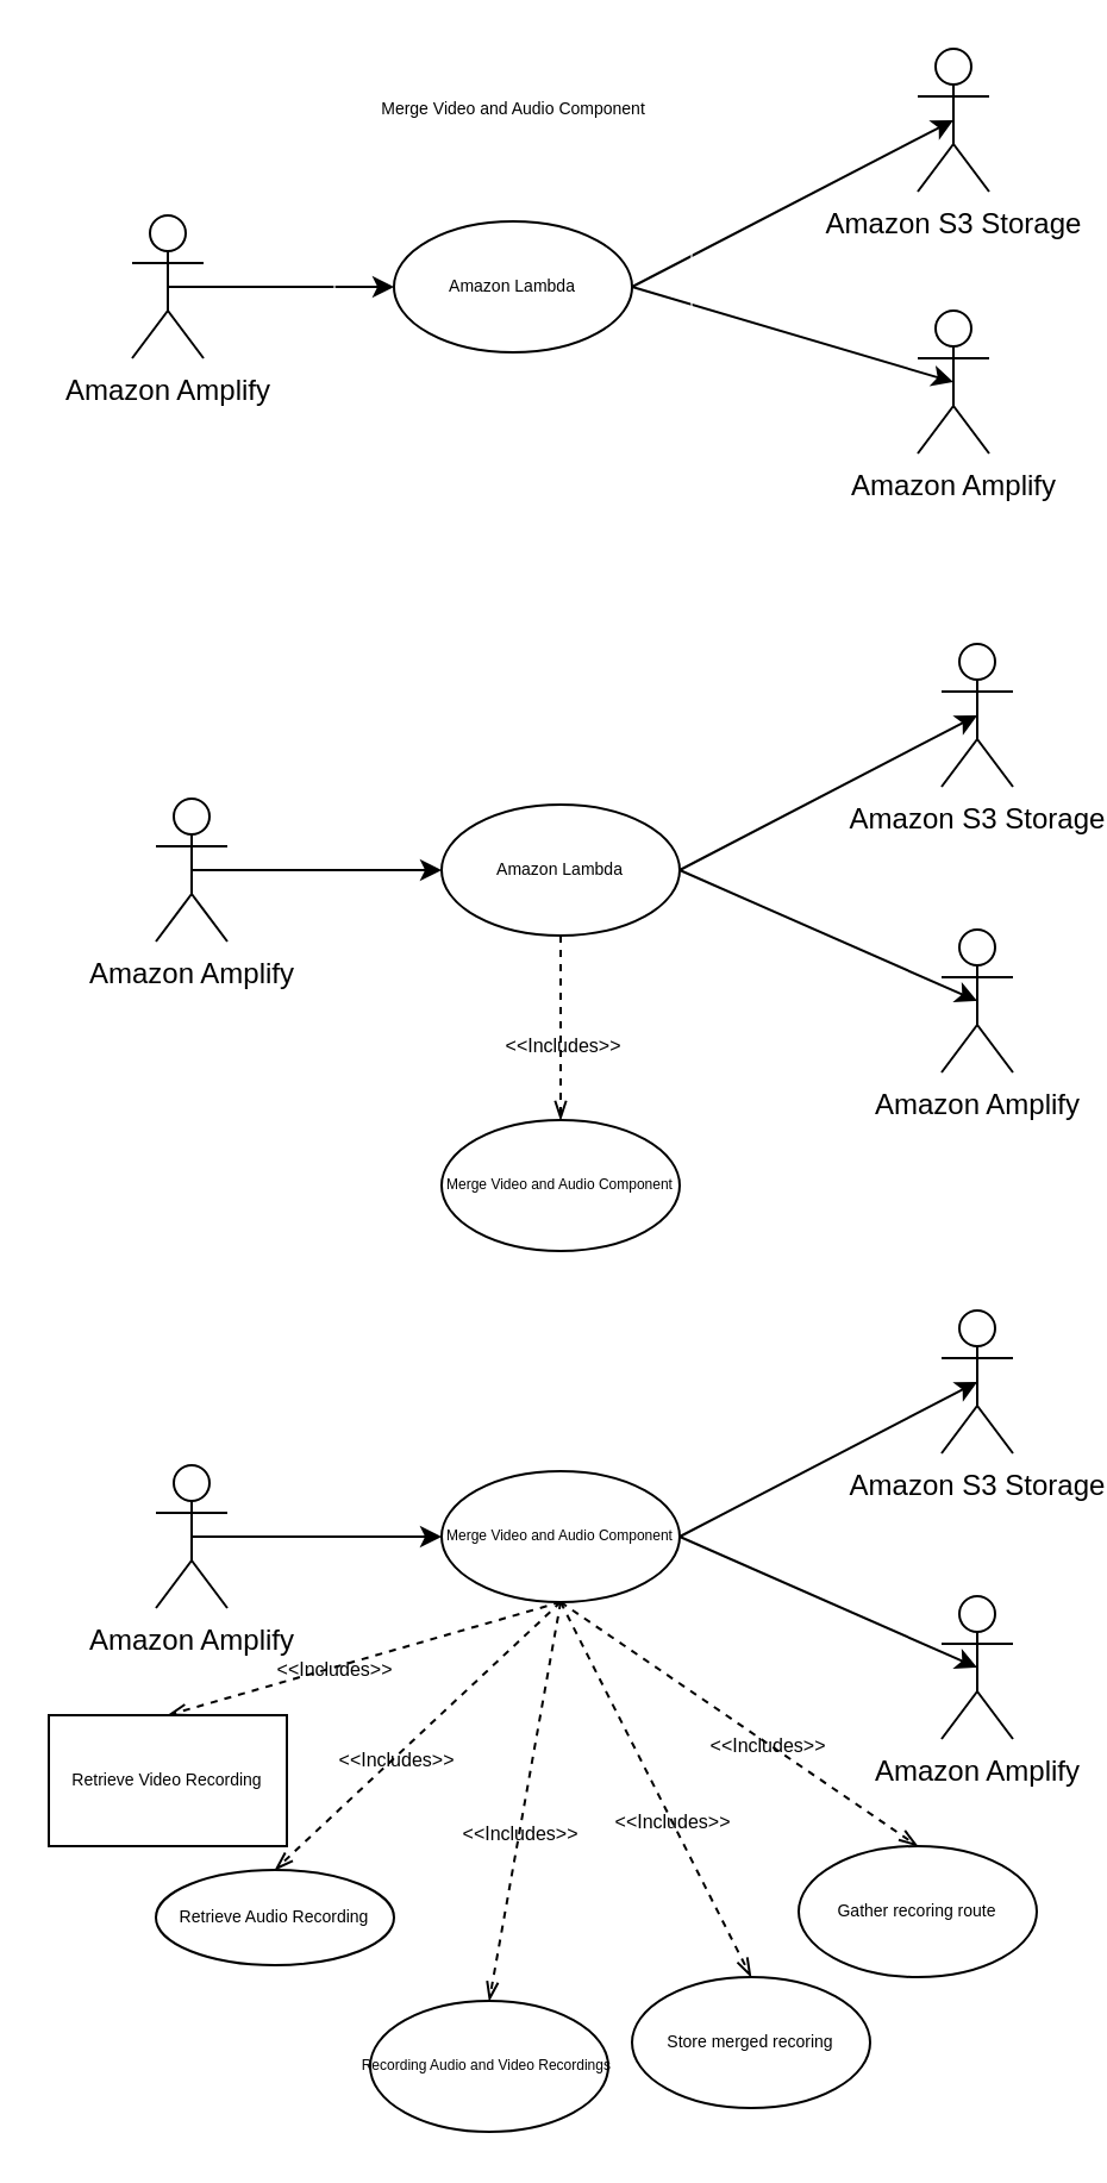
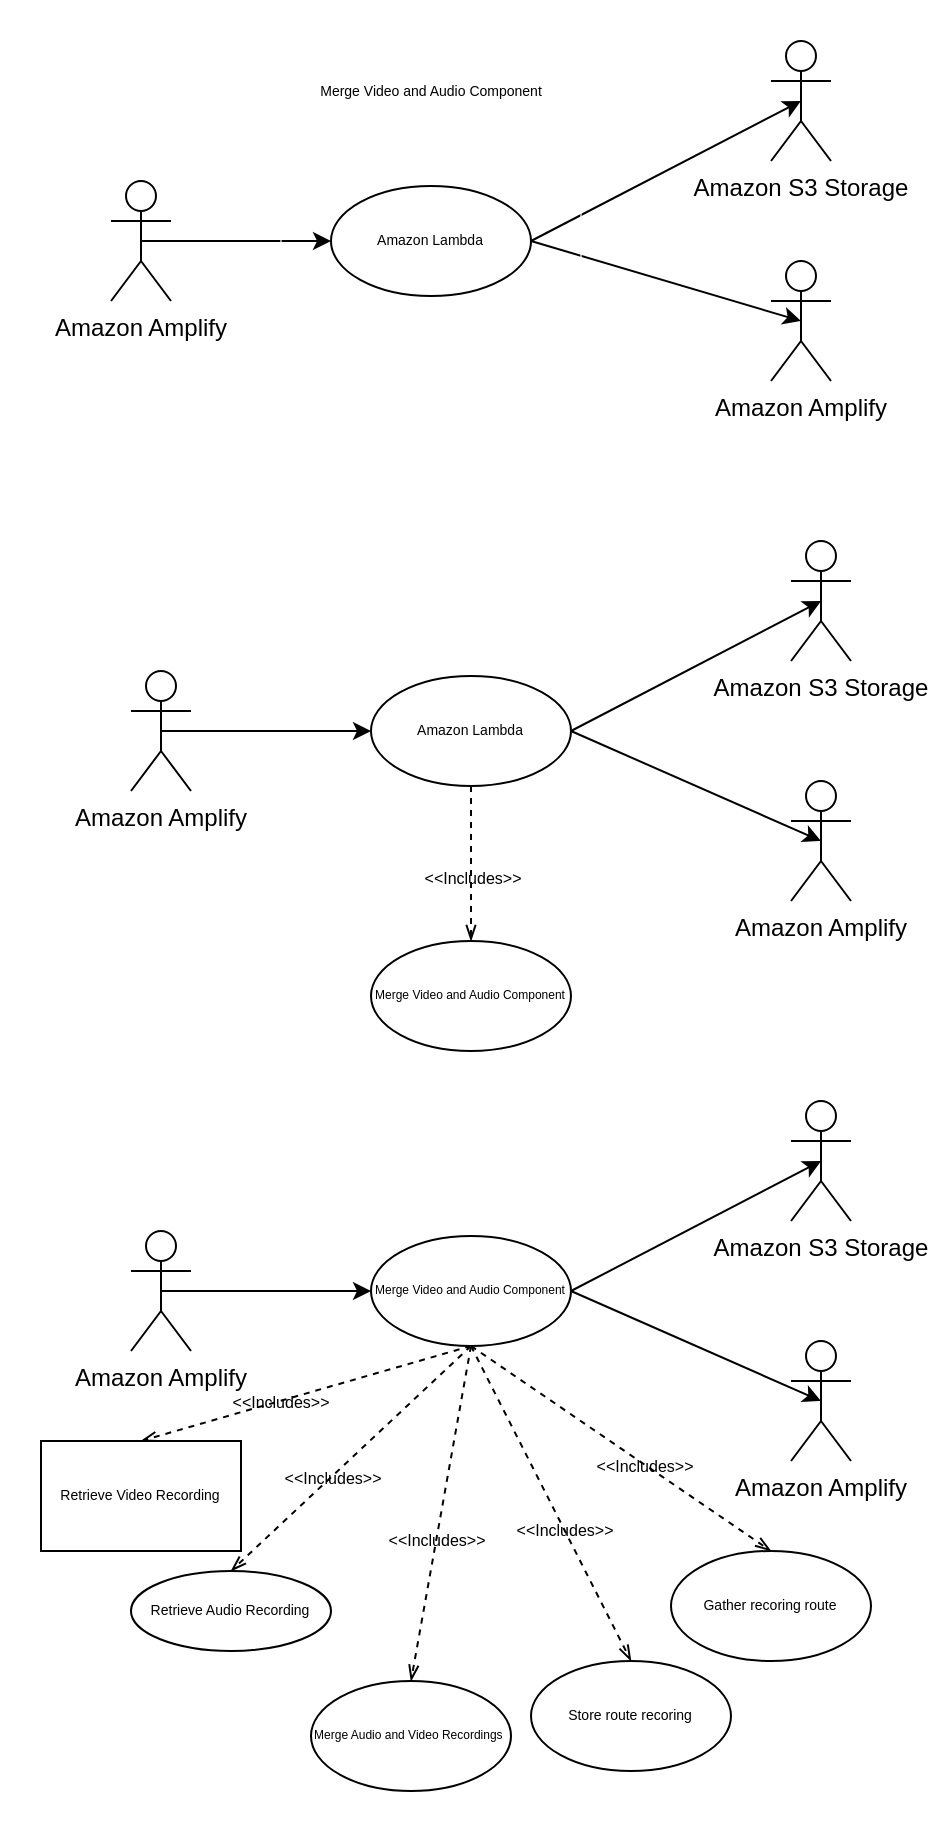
  <mxCell id="0" />
  <mxCell id="1" parent="0" />
  <mxCell id="2" style="edgeStyle=none;html=1;exitX=0.5;exitY=0.5;exitDx=0;exitDy=0;exitPerimeter=0;entryX=0;entryY=0.5;entryDx=0;entryDy=0;fontSize=7;" edge="1" parent="1" source="3" target="6"><mxGeometry relative="1" as="geometry" /></mxCell>
  <mxCell id="3" value="Amazon Amplify" style="shape=umlActor;verticalLabelPosition=bottom;verticalAlign=top;html=1;fillColor=none;" vertex="1" parent="1"><mxGeometry x="65" y="335" width="30" height="60" as="geometry" /></mxCell>
  <mxCell id="4" style="edgeStyle=none;html=1;exitX=1;exitY=0.5;exitDx=0;exitDy=0;entryX=0.5;entryY=0.5;entryDx=0;entryDy=0;entryPerimeter=0;fontSize=7;" edge="1" parent="1" source="6" target="8"><mxGeometry relative="1" as="geometry" /></mxCell>
  <mxCell id="5" style="edgeStyle=none;html=1;exitX=1;exitY=0.5;exitDx=0;exitDy=0;entryX=0.5;entryY=0.5;entryDx=0;entryDy=0;entryPerimeter=0;fontSize=7;" edge="1" parent="1" source="6" target="7"><mxGeometry relative="1" as="geometry" /></mxCell>
  <mxCell id="6" value="Amazon Lambda" style="ellipse;fontSize=7;fillColor=none;" vertex="1" parent="1"><mxGeometry x="185" y="337.5" width="100" height="55" as="geometry" /></mxCell>
  <mxCell id="7" value="Amazon S3 Storage&lt;br&gt;" style="shape=umlActor;verticalLabelPosition=bottom;verticalAlign=top;html=1;fillColor=none;" vertex="1" parent="1"><mxGeometry x="395" y="270" width="30" height="60" as="geometry" /></mxCell>
  <mxCell id="8" value="Amazon Amplify" style="shape=umlActor;verticalLabelPosition=bottom;verticalAlign=top;html=1;fillColor=none;" vertex="1" parent="1"><mxGeometry x="395" y="390" width="30" height="60" as="geometry" /></mxCell>
  <mxCell id="9" value="Merge Video and Audio Component" style="ellipse;fontSize=6;fillColor=none;" vertex="1" parent="1"><mxGeometry x="185" y="470" width="100" height="55" as="geometry" /></mxCell>
  <mxCell id="10" style="edgeStyle=none;html=1;exitX=0.5;exitY=1;exitDx=0;exitDy=0;entryX=0.5;entryY=0;entryDx=0;entryDy=0;dashed=1;endArrow=openThin;endFill=0;" edge="1" parent="1" source="6" target="9"><mxGeometry relative="1" as="geometry"><mxPoint x="262.325" y="409.995" as="sourcePoint" /><mxPoint x="207.68" y="465.55" as="targetPoint" /></mxGeometry></mxCell>
  <mxCell id="11" value="&lt;font style=&quot;font-size: 8px&quot;&gt;&amp;lt;&amp;lt;Includes&amp;gt;&amp;gt;&lt;/font&gt;" style="edgeLabel;html=1;align=center;verticalAlign=middle;resizable=0;points=[];labelBackgroundColor=none;" vertex="1" connectable="0" parent="10"><mxGeometry x="0.154" relative="1" as="geometry"><mxPoint as="offset" /></mxGeometry></mxCell>
  <mxCell id="12" style="edgeStyle=none;html=1;exitX=0.5;exitY=0.5;exitDx=0;exitDy=0;exitPerimeter=0;entryX=0;entryY=0.5;entryDx=0;entryDy=0;fontSize=7;" edge="1" parent="1" source="13" target="16"><mxGeometry relative="1" as="geometry" /></mxCell>
  <mxCell id="13" value="Amazon Amplify" style="shape=umlActor;verticalLabelPosition=bottom;verticalAlign=top;html=1;fillColor=none;" vertex="1" parent="1"><mxGeometry x="55" y="90" width="30" height="60" as="geometry" /></mxCell>
  <mxCell id="14" style="edgeStyle=none;html=1;exitX=1;exitY=0.5;exitDx=0;exitDy=0;entryX=0.5;entryY=0.5;entryDx=0;entryDy=0;entryPerimeter=0;fontSize=7;" edge="1" parent="1" source="16" target="17"><mxGeometry relative="1" as="geometry" /></mxCell>
  <mxCell id="15" style="edgeStyle=none;html=1;exitX=1;exitY=0.5;exitDx=0;exitDy=0;entryX=0.5;entryY=0.5;entryDx=0;entryDy=0;entryPerimeter=0;fontSize=7;" edge="1" parent="1" source="16" target="18"><mxGeometry relative="1" as="geometry" /></mxCell>
  <mxCell id="16" value="Amazon Lambda" style="ellipse;fontSize=7;fillColor=none;" vertex="1" parent="1"><mxGeometry x="165" y="92.5" width="100" height="55" as="geometry" /></mxCell>
  <mxCell id="17" value="Amazon S3 Storage&lt;br&gt;" style="shape=umlActor;verticalLabelPosition=bottom;verticalAlign=top;html=1;fillColor=none;" vertex="1" parent="1"><mxGeometry x="385" y="20" width="30" height="60" as="geometry" /></mxCell>
  <mxCell id="18" value="Amazon Amplify" style="shape=umlActor;verticalLabelPosition=bottom;verticalAlign=top;html=1;fillColor=none;" vertex="1" parent="1"><mxGeometry x="385" y="130" width="30" height="60" as="geometry" /></mxCell>
  <mxCell id="19" value="Merge Video and Audio Component" style="html=1;align=center;verticalAlign=top;rounded=1;absoluteArcSize=1;arcSize=10;dashed=0;fontSize=7;glass=0;opacity=60;strokeColor=#FFFFFF;fillColor=none;" vertex="1" parent="1"><mxGeometry x="140" y="35" width="150" height="170" as="geometry" /></mxCell>
  <mxCell id="20" style="edgeStyle=none;html=1;exitX=0.5;exitY=0.5;exitDx=0;exitDy=0;exitPerimeter=0;entryX=0;entryY=0.5;entryDx=0;entryDy=0;fontSize=7;" edge="1" parent="1" source="21" target="24"><mxGeometry relative="1" as="geometry" /></mxCell>
  <mxCell id="21" value="Amazon Amplify" style="shape=umlActor;verticalLabelPosition=bottom;verticalAlign=top;html=1;fillColor=none;" vertex="1" parent="1"><mxGeometry x="65" y="615" width="30" height="60" as="geometry" /></mxCell>
  <mxCell id="22" style="edgeStyle=none;html=1;exitX=1;exitY=0.5;exitDx=0;exitDy=0;entryX=0.5;entryY=0.5;entryDx=0;entryDy=0;entryPerimeter=0;fontSize=7;" edge="1" parent="1" source="24" target="26"><mxGeometry relative="1" as="geometry" /></mxCell>
  <mxCell id="23" style="edgeStyle=none;html=1;exitX=1;exitY=0.5;exitDx=0;exitDy=0;entryX=0.5;entryY=0.5;entryDx=0;entryDy=0;entryPerimeter=0;fontSize=7;" edge="1" parent="1" source="24" target="25"><mxGeometry relative="1" as="geometry" /></mxCell>
  <mxCell id="24" value="Merge Video and Audio Component" style="ellipse;fontSize=6;fillColor=none;" vertex="1" parent="1"><mxGeometry x="185" y="617.5" width="100" height="55" as="geometry" /></mxCell>
  <mxCell id="25" value="Amazon S3 Storage&lt;br&gt;" style="shape=umlActor;verticalLabelPosition=bottom;verticalAlign=top;html=1;fillColor=none;" vertex="1" parent="1"><mxGeometry x="395" y="550" width="30" height="60" as="geometry" /></mxCell>
  <mxCell id="26" value="Amazon Amplify" style="shape=umlActor;verticalLabelPosition=bottom;verticalAlign=top;html=1;fillColor=none;" vertex="1" parent="1"><mxGeometry x="395" y="670" width="30" height="60" as="geometry" /></mxCell>
  <mxCell id="27" value="Retrieve Video Recording" style="fontSize=7;fillColor=none;rounded=0;" vertex="1" parent="1"><mxGeometry x="20" y="720" width="100" height="55" as="geometry" /></mxCell>
  <mxCell id="28" style="edgeStyle=none;html=1;exitX=0.5;exitY=1;exitDx=0;exitDy=0;entryX=0.5;entryY=0;entryDx=0;entryDy=0;dashed=1;endArrow=openThin;endFill=0;" edge="1" parent="1" source="24" target="27"><mxGeometry relative="1" as="geometry"><mxPoint x="262.325" y="689.995" as="sourcePoint" /><mxPoint x="207.68" y="745.55" as="targetPoint" /></mxGeometry></mxCell>
  <mxCell id="29" value="&lt;font style=&quot;font-size: 8px&quot;&gt;&amp;lt;&amp;lt;Includes&amp;gt;&amp;gt;&lt;/font&gt;" style="edgeLabel;html=1;align=center;verticalAlign=middle;resizable=0;points=[];labelBackgroundColor=none;" vertex="1" connectable="0" parent="28"><mxGeometry x="0.154" relative="1" as="geometry"><mxPoint as="offset" /></mxGeometry></mxCell>
  <mxCell id="30" value="Retrieve Audio Recording" style="ellipse;fontSize=7;fillColor=none;" vertex="1" parent="1"><mxGeometry x="65" y="785" width="100" height="40" as="geometry" /></mxCell>
  <mxCell id="31" style="edgeStyle=none;html=1;entryX=0.5;entryY=0;entryDx=0;entryDy=0;dashed=1;endArrow=openThin;endFill=0;exitX=0.5;exitY=1;exitDx=0;exitDy=0;" edge="1" parent="1" target="30" source="24"><mxGeometry relative="1" as="geometry"><mxPoint x="235" y="680" as="sourcePoint" /><mxPoint x="312.68" y="763.05" as="targetPoint" /></mxGeometry></mxCell>
  <mxCell id="32" value="&lt;font style=&quot;font-size: 8px&quot;&gt;&amp;lt;&amp;lt;Includes&amp;gt;&amp;gt;&lt;/font&gt;" style="edgeLabel;html=1;align=center;verticalAlign=middle;resizable=0;points=[];labelBackgroundColor=none;" vertex="1" connectable="0" parent="31"><mxGeometry x="0.154" relative="1" as="geometry"><mxPoint as="offset" /></mxGeometry></mxCell>
- <mxCell id="33" value="Recording Audio and Video Recordings " style="ellipse;fontSize=6;fillColor=none;" vertex="1" parent="1"><mxGeometry x="155" y="840" width="100" height="55" as="geometry" /></mxCell>
+ <mxCell id="33" value="Merge Audio and Video Recordings " style="ellipse;fontSize=6;fillColor=none;" vertex="1" parent="1"><mxGeometry x="155" y="840" width="100" height="55" as="geometry" /></mxCell>
  <mxCell id="34" style="edgeStyle=none;html=1;exitX=0.5;exitY=1;exitDx=0;exitDy=0;entryX=0.5;entryY=0;entryDx=0;entryDy=0;dashed=1;endArrow=openThin;endFill=0;" edge="1" parent="1" target="33" source="24"><mxGeometry relative="1" as="geometry"><mxPoint x="255" y="668.75" as="sourcePoint" /><mxPoint x="272.68" y="746.8" as="targetPoint" /></mxGeometry></mxCell>
  <mxCell id="35" value="&lt;font style=&quot;font-size: 8px&quot;&gt;&amp;lt;&amp;lt;Includes&amp;gt;&amp;gt;&lt;/font&gt;" style="edgeLabel;html=1;align=center;verticalAlign=middle;resizable=0;points=[];labelBackgroundColor=none;" vertex="1" connectable="0" parent="34"><mxGeometry x="0.154" relative="1" as="geometry"><mxPoint as="offset" /></mxGeometry></mxCell>
- <mxCell id="36" value="Store merged recoring" style="ellipse;fontSize=7;fillColor=none;" vertex="1" parent="1"><mxGeometry x="265" y="830" width="100" height="55" as="geometry" /></mxCell>
+ <mxCell id="36" value="Store route recoring" style="ellipse;fontSize=7;fillColor=none;" vertex="1" parent="1"><mxGeometry x="265" y="830" width="100" height="55" as="geometry" /></mxCell>
  <mxCell id="37" style="edgeStyle=none;html=1;exitX=0.5;exitY=1;exitDx=0;exitDy=0;entryX=0.5;entryY=0;entryDx=0;entryDy=0;dashed=1;endArrow=openThin;endFill=0;" edge="1" parent="1" target="36" source="24"><mxGeometry relative="1" as="geometry"><mxPoint x="265" y="702.5" as="sourcePoint" /><mxPoint x="237.68" y="775.55" as="targetPoint" /></mxGeometry></mxCell>
  <mxCell id="38" value="&lt;font style=&quot;font-size: 8px&quot;&gt;&amp;lt;&amp;lt;Includes&amp;gt;&amp;gt;&lt;/font&gt;" style="edgeLabel;html=1;align=center;verticalAlign=middle;resizable=0;points=[];labelBackgroundColor=none;" vertex="1" connectable="0" parent="37"><mxGeometry x="0.154" relative="1" as="geometry"><mxPoint as="offset" /></mxGeometry></mxCell>
  <mxCell id="39" value="Gather recoring route" style="ellipse;fontSize=7;fillColor=none;" vertex="1" parent="1"><mxGeometry x="335" y="775" width="100" height="55" as="geometry" /></mxCell>
  <mxCell id="40" style="edgeStyle=none;html=1;exitX=0.5;exitY=1;exitDx=0;exitDy=0;entryX=0.5;entryY=0;entryDx=0;entryDy=0;dashed=1;endArrow=openThin;endFill=0;" edge="1" parent="1" target="39" source="24"><mxGeometry relative="1" as="geometry"><mxPoint x="420" y="687.5" as="sourcePoint" /><mxPoint x="392.68" y="760.55" as="targetPoint" /></mxGeometry></mxCell>
  <mxCell id="41" value="&lt;font style=&quot;font-size: 8px&quot;&gt;&amp;lt;&amp;lt;Includes&amp;gt;&amp;gt;&lt;/font&gt;" style="edgeLabel;html=1;align=center;verticalAlign=middle;resizable=0;points=[];labelBackgroundColor=none;" vertex="1" connectable="0" parent="40"><mxGeometry x="0.154" relative="1" as="geometry"><mxPoint as="offset" /></mxGeometry></mxCell>
